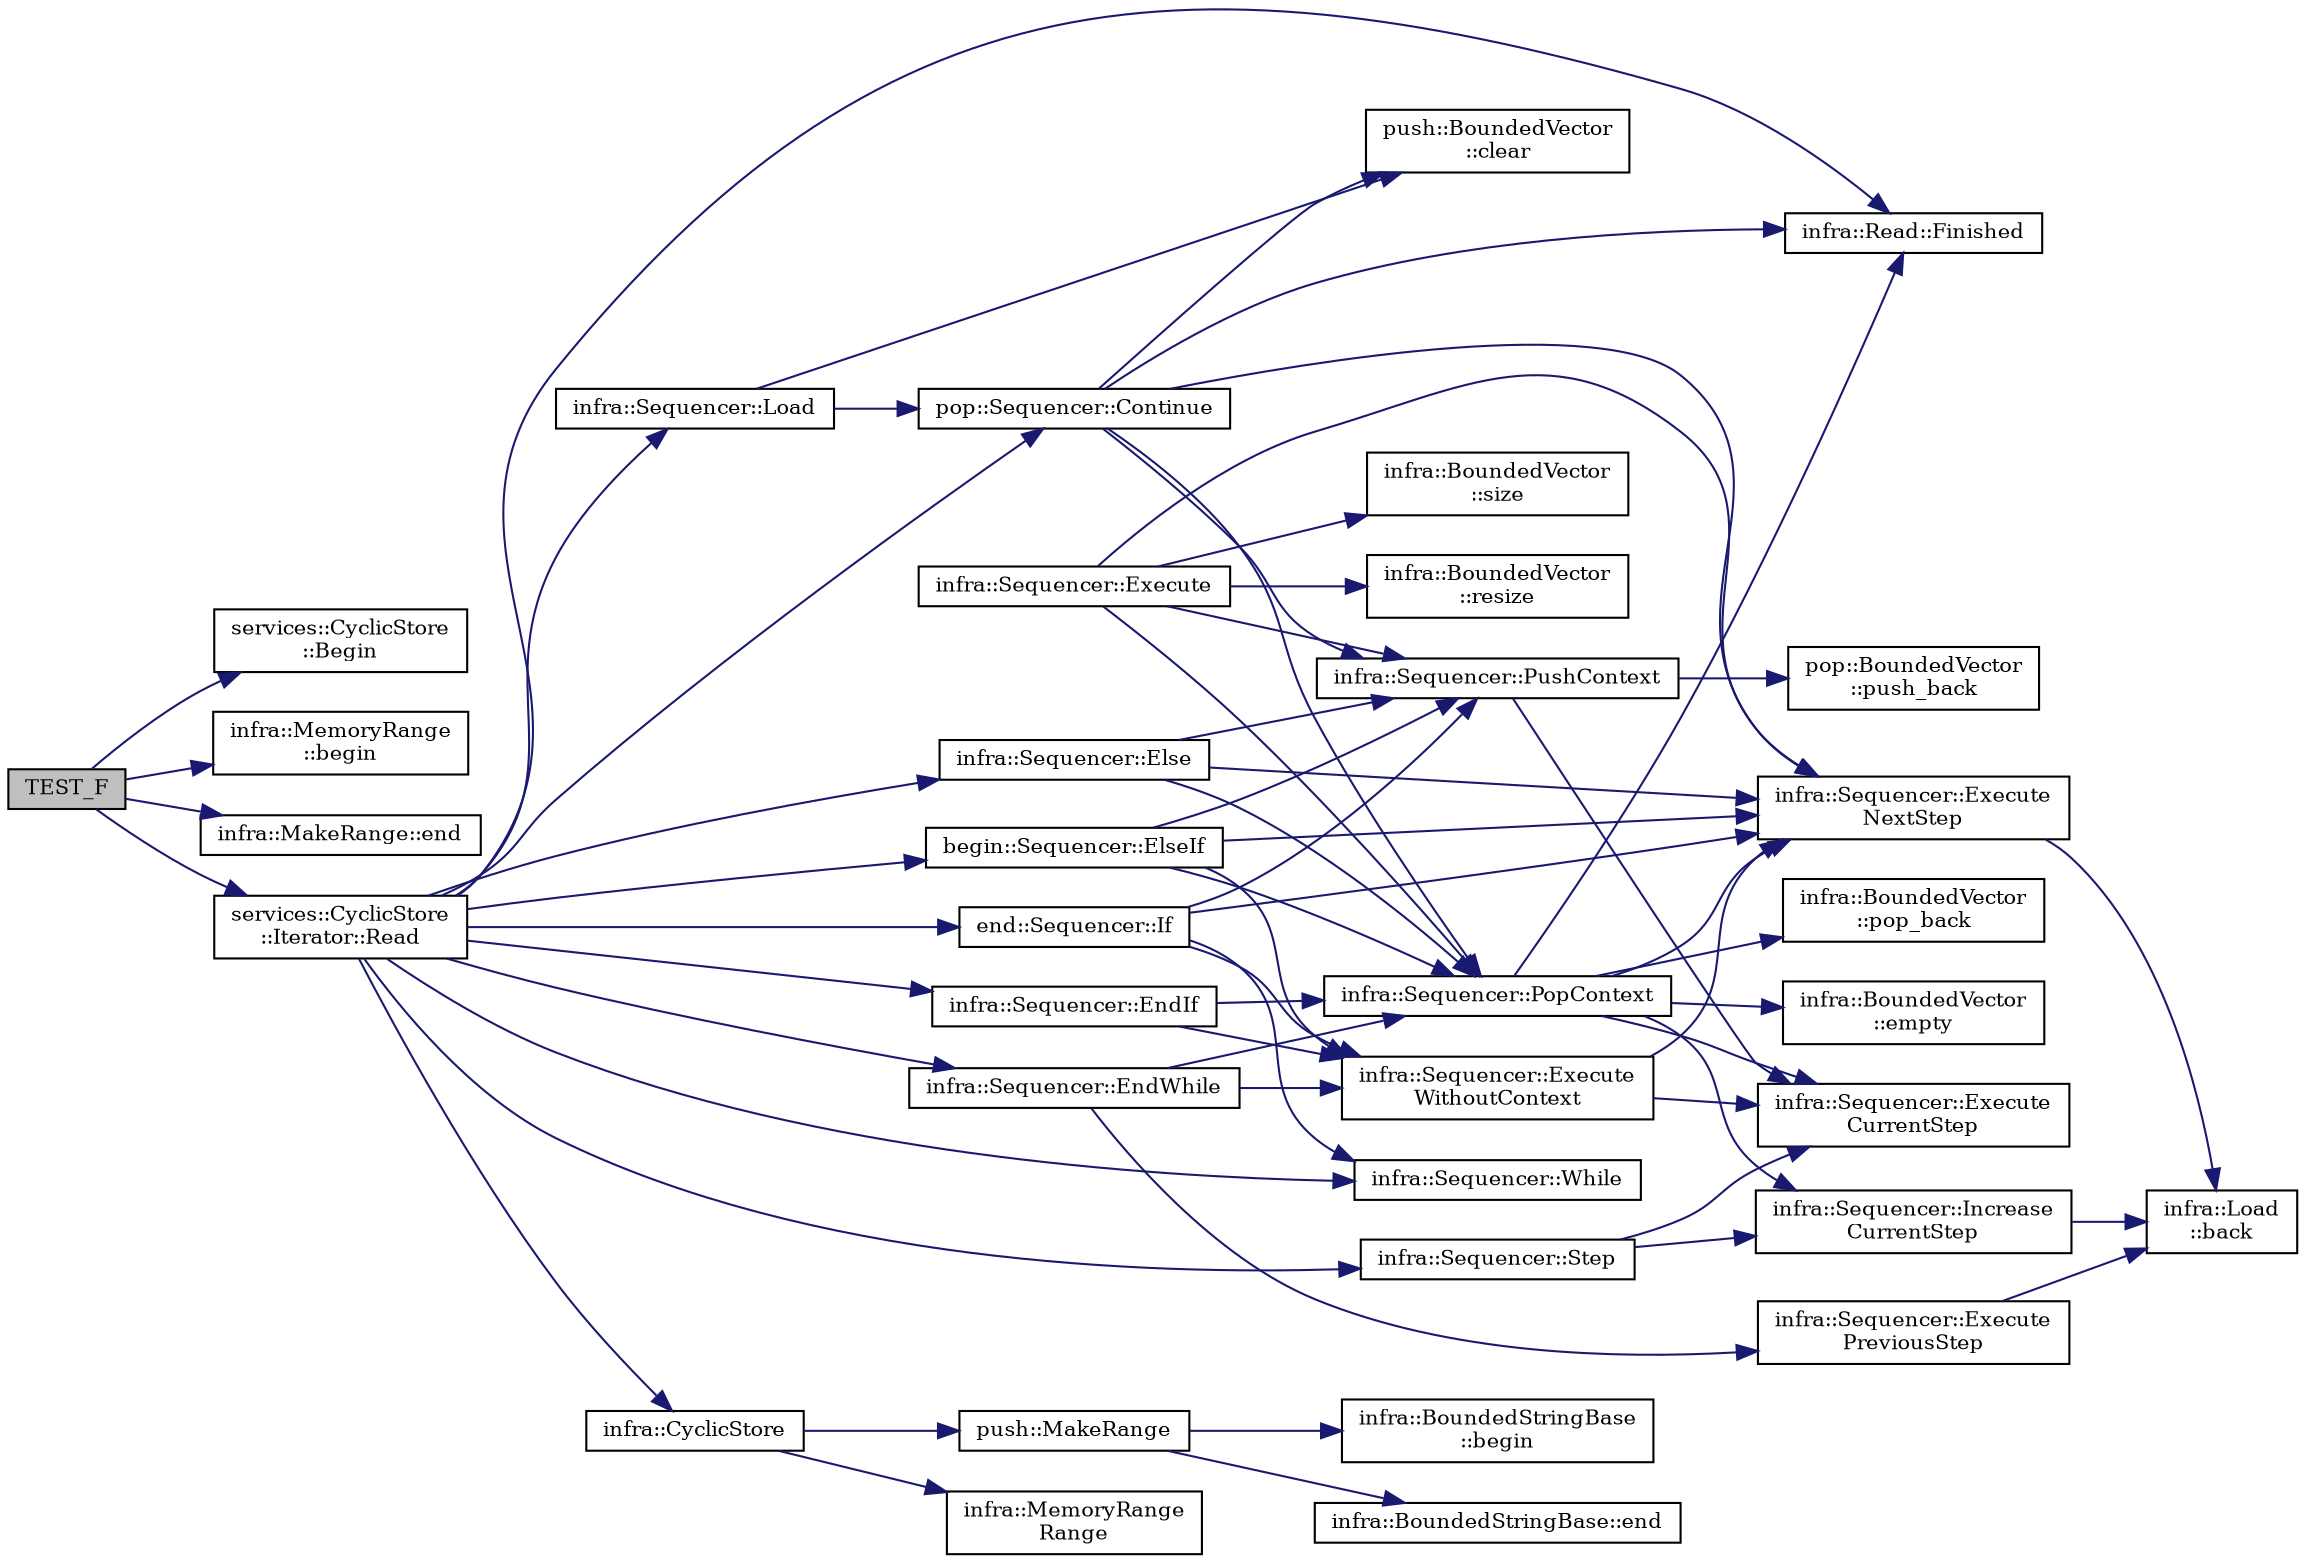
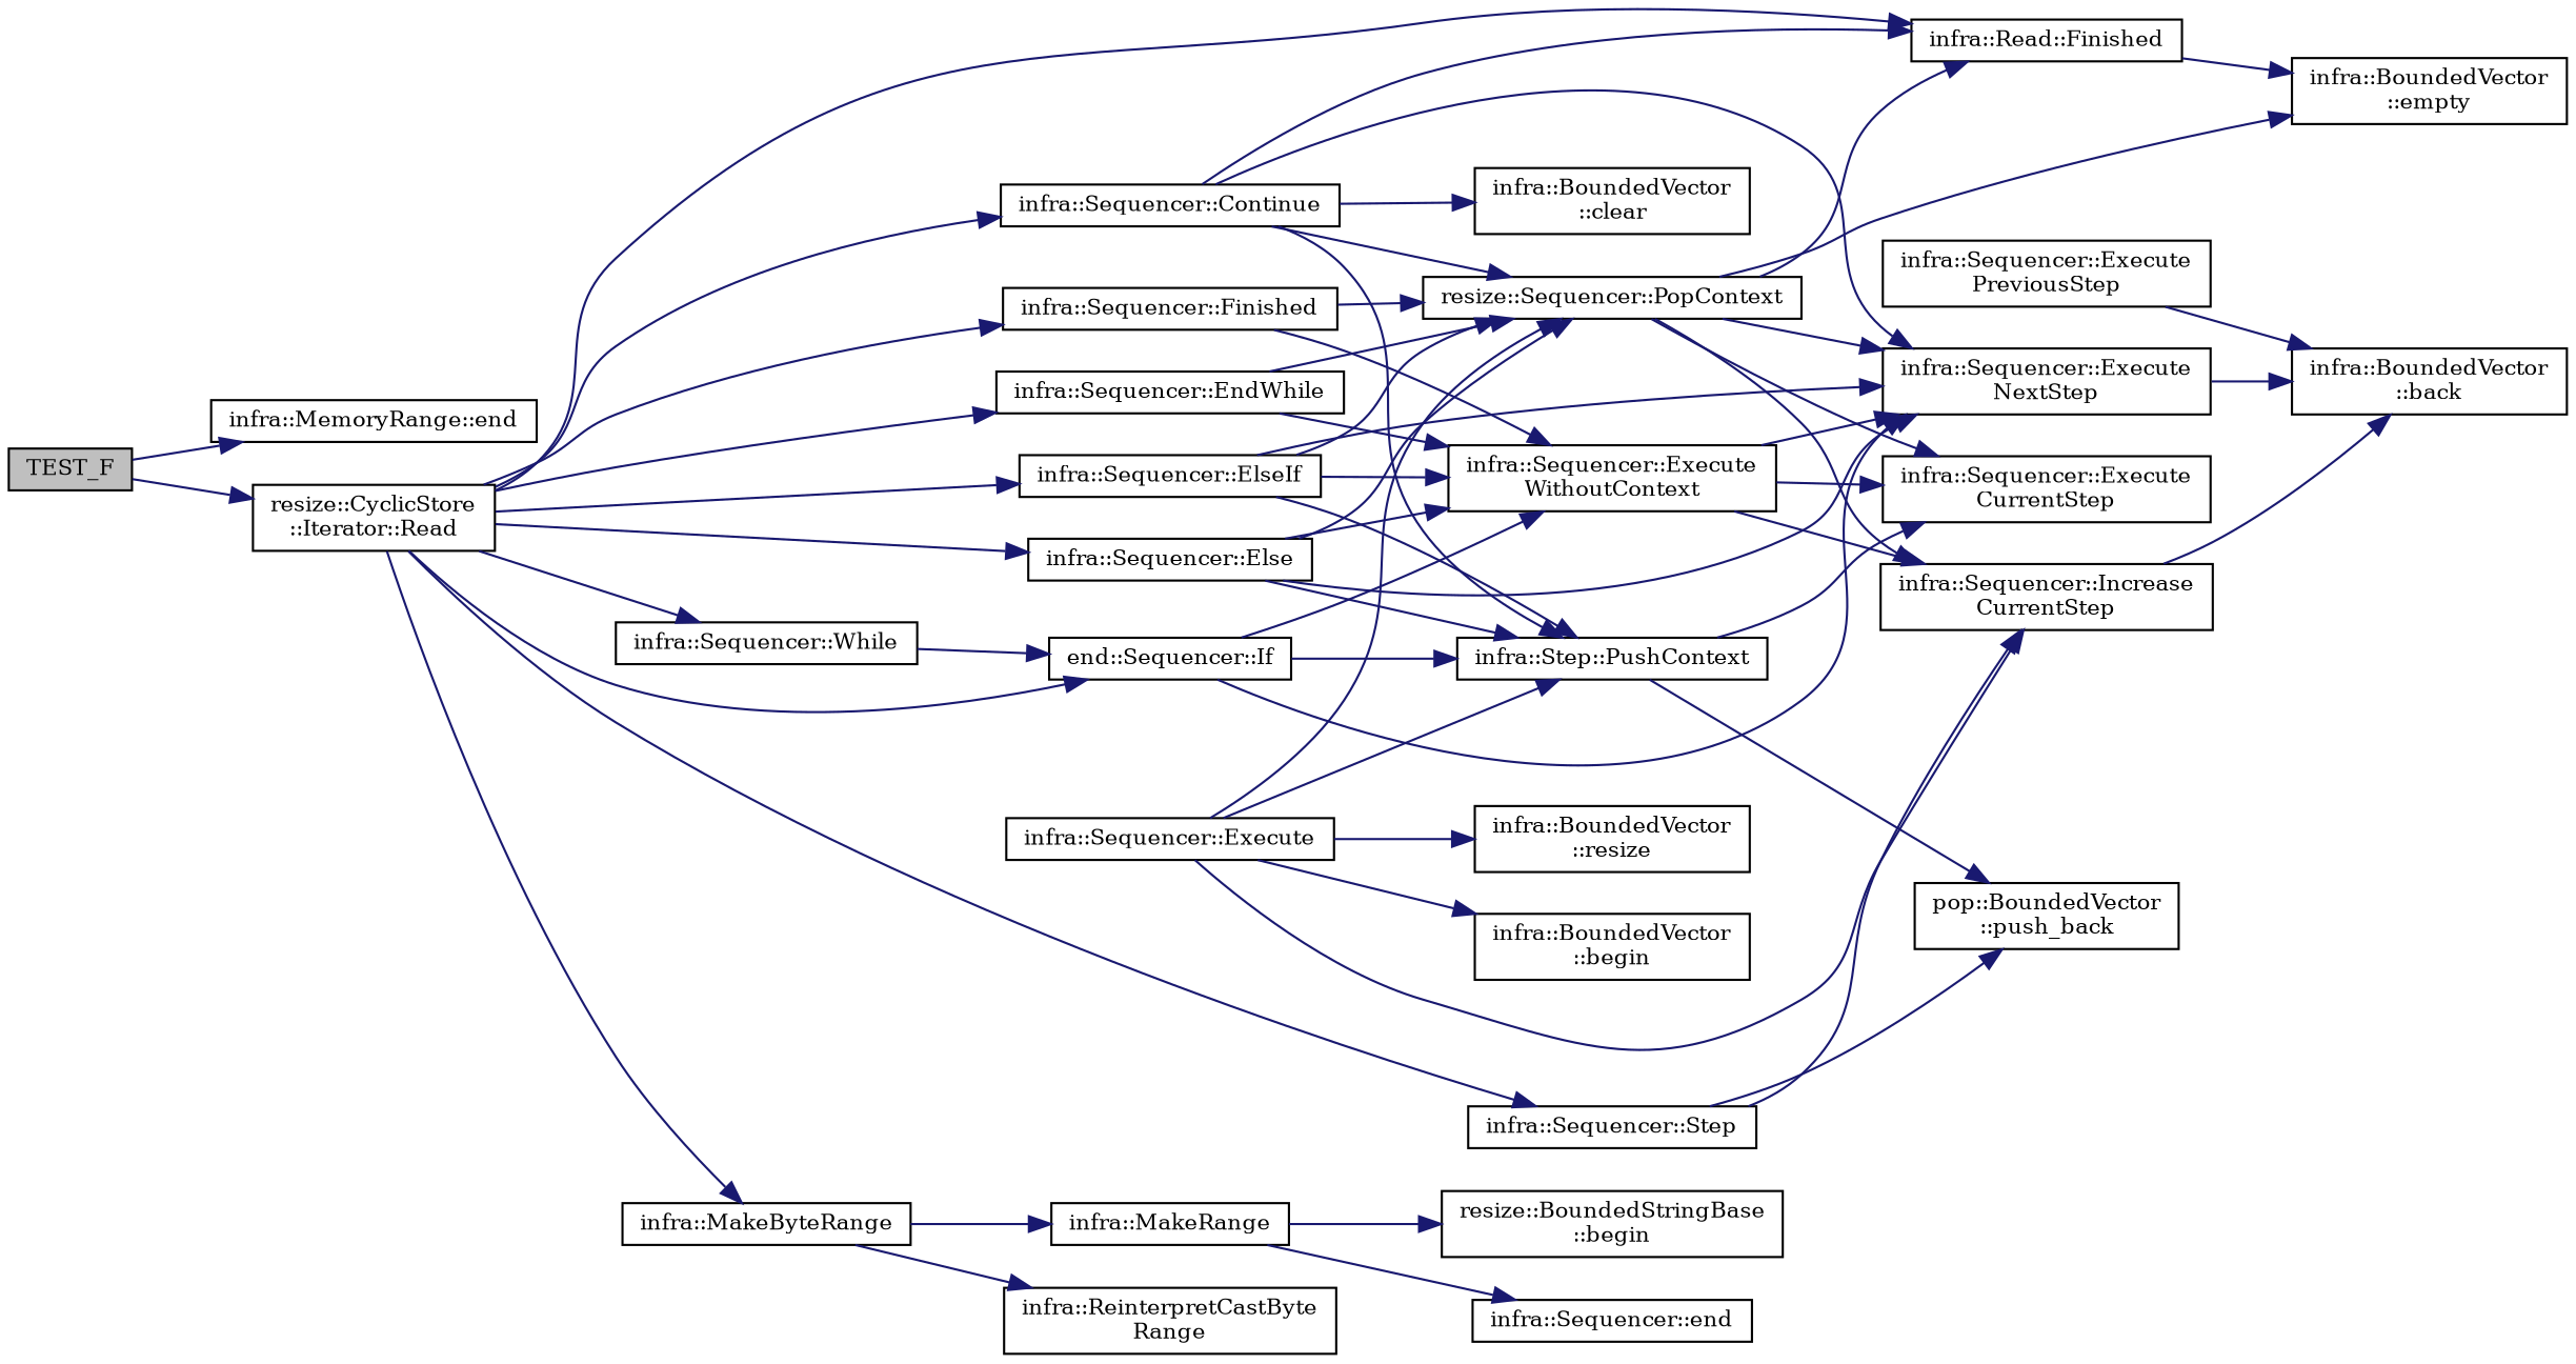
  digraph {
    fontname="DejaVu Serif"
    rankdir=LR
    node [color=black fillcolor=white fontname="DejaVu Serif" fontsize=10 shape=record style=filled]
    edge [color=midnightblue fontname="DejaVu Serif" fontsize=10 labelfontname=Helvetica labelfontsize=10 style=solid]
    n1 [fillcolor=grey75 fontcolor=black height=0.2 label=TEST_F width=0.4]
-   n2 [height=0.2 label="services::CyclicStore\l::Begin" width=0.4]
-   n3 [height=0.2 label="infra::MemoryRange\l::begin" width=0.4]
-   n4 [height=0.2 label="infra::MakeRange::end" width=0.4]
-   n5 [height=0.2 label="services::CyclicStore\l::Iterator::Read" width=0.4]
+   n4 [height=0.2 label="infra::MemoryRange::end" width=0.4]
+   n5 [height=0.2 label="resize::CyclicStore\l::Iterator::Read" width=0.4]
    n6 [height=0.2 label="infra::Read::Finished" width=0.4]
-   n7 [height=0.2 label="infra::Sequencer::Load" width=0.4]
-   n8 [height=0.2 label="pop::Sequencer::Continue" width=0.4]
+   n8 [height=0.2 label="infra::Sequencer::Continue" width=0.4]
    n9 [height=0.2 label="infra::Sequencer::While" width=0.4]
    n10 [height=0.2 label="end::Sequencer::If" width=0.4]
    n11 [height=0.2 label="infra::Sequencer::Step" width=0.4]
-   n12 [height=0.2 label="infra::CyclicStore" width=0.4]
+   n12 [height=0.2 label="infra::MakeByteRange" width=0.4]
    n13 [height=0.2 label="infra::Sequencer::Else" width=0.4]
-   n14 [height=0.2 label="infra::Sequencer::EndIf" width=0.4]
-   n15 [height=0.2 label="begin::Sequencer::ElseIf" width=0.4]
+   n14 [height=0.2 label="infra::Sequencer::Finished" width=0.4]
+   n15 [height=0.2 label="infra::Sequencer::ElseIf" width=0.4]
    n16 [height=0.2 label="infra::Sequencer::EndWhile" width=0.4]
    n17 [height=0.2 label="infra::BoundedVector\l::empty" width=0.4]
-   n18 [height=0.2 label="push::BoundedVector\l::clear" width=0.4]
-   n19 [height=0.2 label="infra::Sequencer::PushContext" width=0.4]
-   n20 [height=0.2 label="infra::Sequencer::PopContext" width=0.4]
+   n18 [height=0.2 label="infra::BoundedVector\l::clear" width=0.4]
+   n19 [height=0.2 label="infra::Step::PushContext" width=0.4]
+   n20 [height=0.2 label="resize::Sequencer::PopContext" width=0.4]
    n21 [height=0.2 label="infra::Sequencer::Execute\lNextStep" width=0.4]
    n22 [height=0.2 label="infra::Sequencer::Execute\lWithoutContext" width=0.4]
    n23 [height=0.2 label="infra::Sequencer::Execute\lCurrentStep" width=0.4]
    n24 [height=0.2 label="infra::Sequencer::Increase\lCurrentStep" width=0.4]
-   n25 [height=0.2 label="infra::MemoryRange\lRange" width=0.4]
-   n26 [height=0.2 label="push::MakeRange" width=0.4]
+   n25 [height=0.2 label="infra::ReinterpretCastByte\lRange" width=0.4]
+   n26 [height=0.2 label="infra::MakeRange" width=0.4]
    n27 [height=0.2 label="infra::Sequencer::Execute" width=0.4]
-   n28 [height=0.2 label="infra::BoundedVector\l::size" width=0.4]
+   n28 [height=0.2 label="infra::BoundedVector\l::begin" width=0.4]
    n29 [height=0.2 label="infra::BoundedVector\l::resize" width=0.4]
    n30 [height=0.2 label="infra::Sequencer::Execute\lPreviousStep" width=0.4]
    n31 [height=0.2 label="pop::BoundedVector\l::push_back" width=0.4]
-   n32 [height=0.2 label="infra::BoundedVector\l::pop_back" width=0.4]
-   n33 [height=0.2 label="infra::Load\l::back" width=0.4]
-   n34 [height=0.2 label="infra::BoundedStringBase\l::begin" width=0.4]
-   n35 [height=0.2 label="infra::BoundedStringBase::end" width=0.4]
-   n1 -> n2
-   n1 -> n3
+   n33 [height=0.2 label="infra::BoundedVector\l::back" width=0.4]
+   n34 [height=0.2 label="resize::BoundedStringBase\l::begin" width=0.4]
+   n35 [height=0.2 label="infra::Sequencer::end" width=0.4]
    n1 -> n4
    n1 -> n5
    n5 -> n6
-   n5 -> n7
    n5 -> n8
    n5 -> n9
    n5 -> n10
    n5 -> n11
    n5 -> n12
    n5 -> n13
    n5 -> n14
    n5 -> n15
    n5 -> n16
-   n7 -> n8
-   n7 -> n18
+   n6 -> n17
    n8 -> n6
    n8 -> n18
    n8 -> n19
    n8 -> n20
    n8 -> n21
-   n10 -> n9
+   n9 -> n10
    n10 -> n19
    n10 -> n21
    n10 -> n22
-   n11 -> n23
+   n11 -> n31
    n11 -> n24
    n12 -> n25
    n12 -> n26
    n13 -> n19
    n13 -> n20
    n13 -> n21
+   n13 -> n22
    n14 -> n20
    n14 -> n22
    n15 -> n19
    n15 -> n20
    n15 -> n21
    n15 -> n22
    n16 -> n20
    n16 -> n22
-   n16 -> n30
    n19 -> n23
    n19 -> n31
    n20 -> n6
    n20 -> n17
    n20 -> n21
    n20 -> n23
    n20 -> n24
-   n20 -> n32
    n21 -> n33
    n22 -> n21
    n22 -> n23
+   n22 -> n24
    n24 -> n33
    n26 -> n34
    n26 -> n35
    n27 -> n19
    n27 -> n20
-   n27 -> n21
+   n27 -> n24
    n27 -> n28
    n27 -> n29
    n30 -> n33
  }
